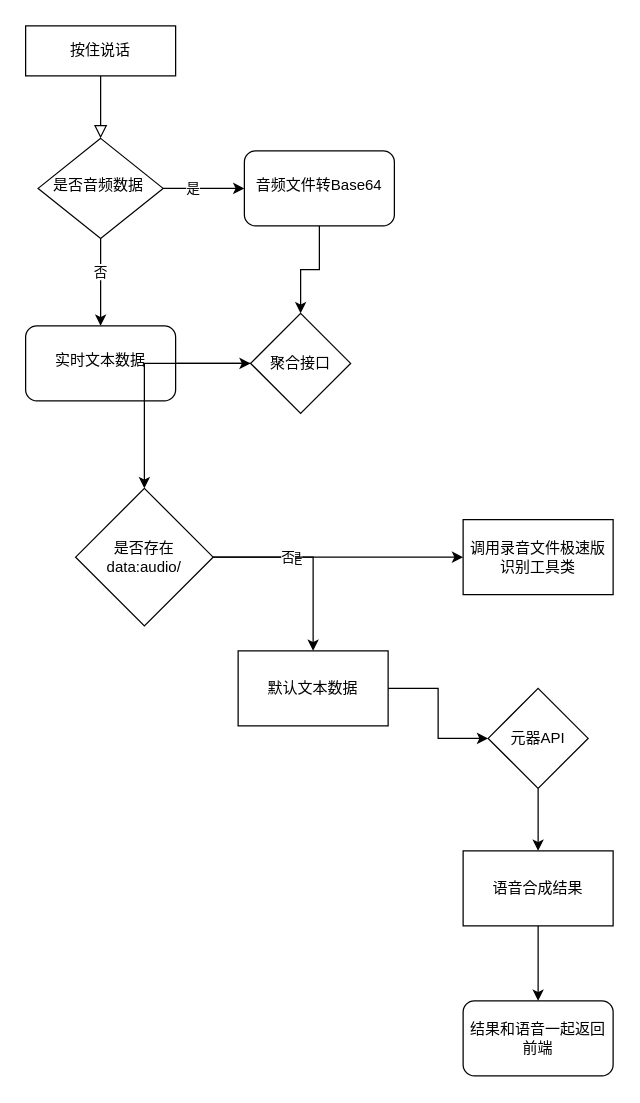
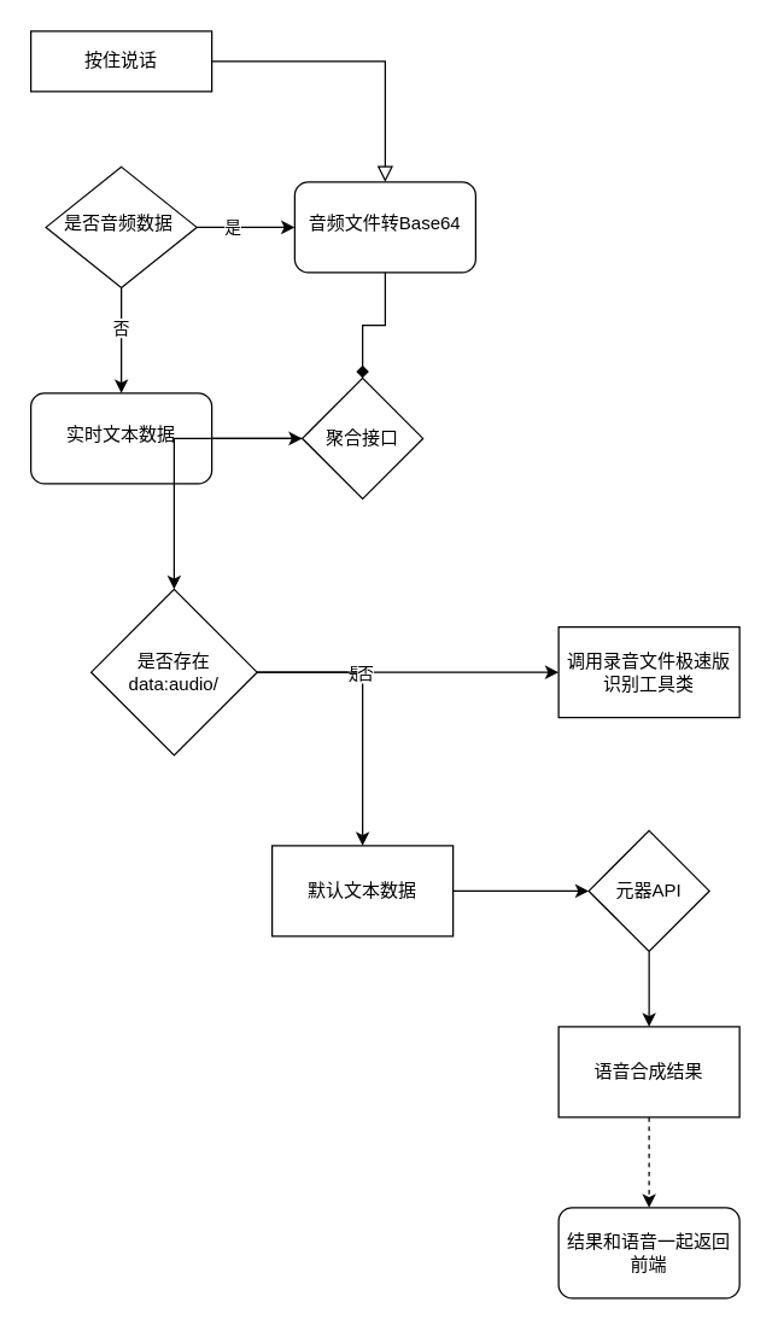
  <mxCell id="0" />
  <mxCell id="1" parent="0" />
- <mxCell id="2" value="" style="rounded=0;html=1;jettySize=auto;orthogonalLoop=1;fontSize=11;endArrow=block;endFill=0;endSize=8;strokeWidth=1;shadow=0;labelBackgroundColor=none;edgeStyle=orthogonalEdgeStyle;" parent="1" source="3" target="8" edge="1"><mxGeometry relative="1" as="geometry" /></mxCell>
+ <mxCell id="2" value="" style="rounded=0;html=1;jettySize=auto;orthogonalLoop=1;fontSize=11;endArrow=block;endFill=0;endSize=8;strokeWidth=1;shadow=0;labelBackgroundColor=none;edgeStyle=orthogonalEdgeStyle;" parent="1" source="3" target="10" edge="1"><mxGeometry relative="1" as="geometry" /></mxCell>
  <mxCell id="3" value="按住说话" style="whiteSpace=wrap;html=1;fontSize=12;glass=0;strokeWidth=1;shadow=0;rounded=0;" parent="1" vertex="1"><mxGeometry x="20" y="20" width="120" height="40" as="geometry" /></mxCell>
  <mxCell id="4" value="" style="edgeStyle=orthogonalEdgeStyle;rounded=0;orthogonalLoop=1;jettySize=auto;html=1;" edge="1" parent="1" source="8" target="10"><mxGeometry relative="1" as="geometry" /></mxCell>
  <mxCell id="5" value="是" style="edgeLabel;html=1;align=center;verticalAlign=middle;resizable=0;points=[];" vertex="1" connectable="0" parent="4"><mxGeometry x="-0.28" y="1" relative="1" as="geometry"><mxPoint as="offset" /></mxGeometry></mxCell>
  <mxCell id="6" value="" style="edgeStyle=orthogonalEdgeStyle;rounded=0;orthogonalLoop=1;jettySize=auto;html=1;" edge="1" parent="1" source="8" target="11"><mxGeometry relative="1" as="geometry" /></mxCell>
  <mxCell id="7" value="否" style="edgeLabel;html=1;align=center;verticalAlign=middle;resizable=0;points=[];" vertex="1" connectable="0" parent="6"><mxGeometry x="-0.244" y="-1" relative="1" as="geometry"><mxPoint as="offset" /></mxGeometry></mxCell>
  <mxCell id="8" value="是否音频数据&amp;nbsp;" style="rhombus;whiteSpace=wrap;html=1;shadow=0;fontFamily=Helvetica;fontSize=12;align=center;strokeWidth=1;spacing=6;spacingTop=-4;" parent="1" vertex="1"><mxGeometry x="30" y="110" width="100" height="80" as="geometry" /></mxCell>
- <mxCell id="9" style="edgeStyle=orthogonalEdgeStyle;rounded=0;orthogonalLoop=1;jettySize=auto;html=1;" edge="1" parent="1" source="10" target="13"><mxGeometry relative="1" as="geometry" /></mxCell>
+ <mxCell id="9" style="edgeStyle=orthogonalEdgeStyle;rounded=0;orthogonalLoop=1;jettySize=auto;html=1;endArrow=diamond;" edge="1" parent="1" source="10" target="13"><mxGeometry relative="1" as="geometry" /></mxCell>
  <mxCell id="10" value="音频文件转Base64" style="whiteSpace=wrap;html=1;shadow=0;strokeWidth=1;spacing=6;spacingTop=-4;rounded=1;" vertex="1" parent="1"><mxGeometry x="195" y="120" width="120" height="60" as="geometry" /></mxCell>
  <mxCell id="11" value="实时文本数据" style="rounded=1;whiteSpace=wrap;html=1;shadow=0;strokeWidth=1;spacing=6;spacingTop=-4;" vertex="1" parent="1"><mxGeometry x="20" y="260" width="120" height="60" as="geometry" /></mxCell>
  <mxCell id="12" value="" style="edgeStyle=orthogonalEdgeStyle;rounded=0;orthogonalLoop=1;jettySize=auto;html=1;" edge="1" parent="1" source="13" target="19"><mxGeometry relative="1" as="geometry" /></mxCell>
  <mxCell id="13" value="聚合接口" style="rhombus;whiteSpace=wrap;html=1;" vertex="1" parent="1"><mxGeometry x="200" y="250" width="80" height="80" as="geometry" /></mxCell>
  <mxCell id="14" style="edgeStyle=orthogonalEdgeStyle;rounded=0;orthogonalLoop=1;jettySize=auto;html=1;entryX=0;entryY=0.5;entryDx=0;entryDy=0;" edge="1" parent="1" source="11" target="13"><mxGeometry relative="1" as="geometry" /></mxCell>
  <mxCell id="15" value="" style="edgeStyle=orthogonalEdgeStyle;rounded=0;orthogonalLoop=1;jettySize=auto;html=1;" edge="1" parent="1" source="19" target="20"><mxGeometry relative="1" as="geometry" /></mxCell>
  <mxCell id="16" value="是" style="edgeLabel;html=1;align=center;verticalAlign=middle;resizable=0;points=[];" vertex="1" connectable="0" parent="15"><mxGeometry x="-0.351" relative="1" as="geometry"><mxPoint as="offset" /></mxGeometry></mxCell>
  <mxCell id="17" value="" style="edgeStyle=orthogonalEdgeStyle;rounded=0;orthogonalLoop=1;jettySize=auto;html=1;" edge="1" parent="1" source="19" target="22"><mxGeometry relative="1" as="geometry" /></mxCell>
  <mxCell id="18" value="否" style="edgeLabel;html=1;align=center;verticalAlign=middle;resizable=0;points=[];" vertex="1" connectable="0" parent="17"><mxGeometry x="-0.244" y="1" relative="1" as="geometry"><mxPoint as="offset" /></mxGeometry></mxCell>
  <mxCell id="19" value="是否存在&lt;div&gt;data:audio/&lt;/div&gt;" style="rhombus;whiteSpace=wrap;html=1;" vertex="1" parent="1"><mxGeometry x="60" y="390" width="110" height="110" as="geometry" /></mxCell>
  <mxCell id="20" value="调用录音文件极速版识别工具类" style="whiteSpace=wrap;html=1;" vertex="1" parent="1"><mxGeometry x="370" y="415" width="120" height="60" as="geometry" /></mxCell>
  <mxCell id="21" value="" style="edgeStyle=orthogonalEdgeStyle;rounded=0;orthogonalLoop=1;jettySize=auto;html=1;" edge="1" parent="1" source="22" target="24"><mxGeometry relative="1" as="geometry" /></mxCell>
- <mxCell id="22" value="默认文本数据" style="whiteSpace=wrap;html=1;" vertex="1" parent="1"><mxGeometry x="190" y="520" width="120" height="60" as="geometry" /></mxCell>
+ <mxCell id="22" value="默认文本数据" style="whiteSpace=wrap;html=1;" vertex="1" parent="1"><mxGeometry x="180" y="560" width="120" height="60" as="geometry" /></mxCell>
  <mxCell id="23" value="" style="edgeStyle=orthogonalEdgeStyle;rounded=0;orthogonalLoop=1;jettySize=auto;html=1;" edge="1" parent="1" source="24" target="26"><mxGeometry relative="1" as="geometry" /></mxCell>
  <mxCell id="24" value="元器API" style="rhombus;whiteSpace=wrap;html=1;" vertex="1" parent="1"><mxGeometry x="390" y="550" width="80" height="80" as="geometry" /></mxCell>
- <mxCell id="25" value="" style="edgeStyle=orthogonalEdgeStyle;rounded=0;orthogonalLoop=1;jettySize=auto;html=1;" edge="1" parent="1" source="26" target="27"><mxGeometry relative="1" as="geometry" /></mxCell>
+ <mxCell id="25" value="" style="edgeStyle=orthogonalEdgeStyle;rounded=0;orthogonalLoop=1;jettySize=auto;html=1;dashed=1;" edge="1" parent="1" source="26" target="27"><mxGeometry relative="1" as="geometry" /></mxCell>
  <mxCell id="26" value="语音合成结果" style="whiteSpace=wrap;html=1;" vertex="1" parent="1"><mxGeometry x="370" y="680" width="120" height="60" as="geometry" /></mxCell>
  <mxCell id="27" value="结果和语音一起返回前端" style="rounded=1;whiteSpace=wrap;html=1;" vertex="1" parent="1"><mxGeometry x="370" y="800" width="120" height="60" as="geometry" /></mxCell>
